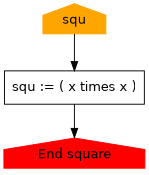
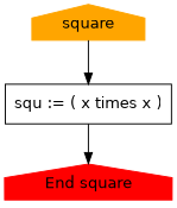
  digraph {
    fontname="DejaVu Sans"
    node [shape=house style=filled fontname="DejaVu Sans"]
    edge [fontname="DejaVu Sans"]
-   n1 [color=orange label=squ]
+   n1 [color=orange label=square]
    n2 [label="{squ := ( x times x )}" shape=record style=""]
    n3 [color=red label="End square"]
    n1 -> n2
    n2 -> n3
  }
